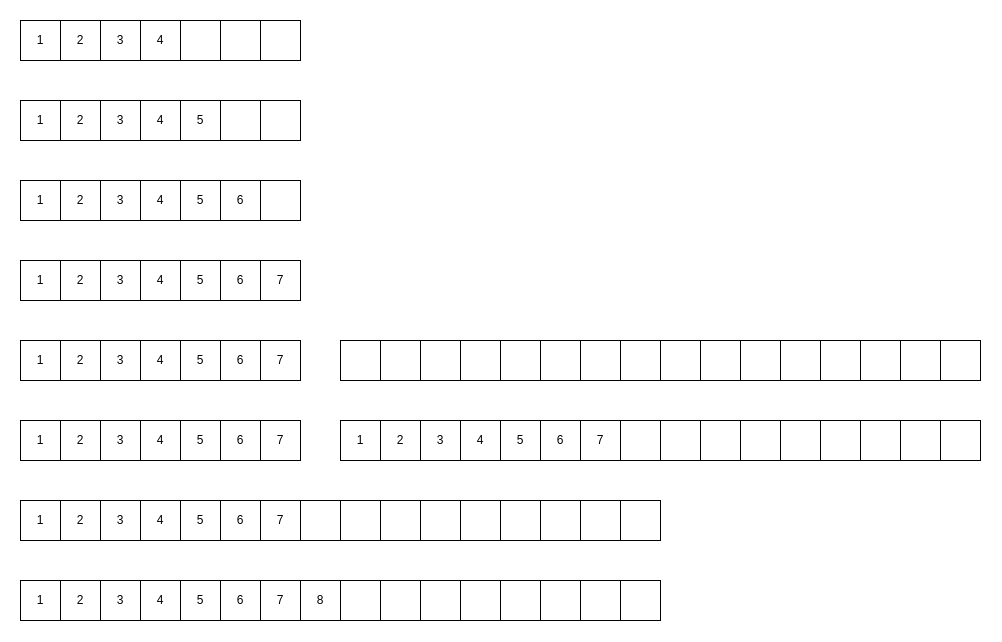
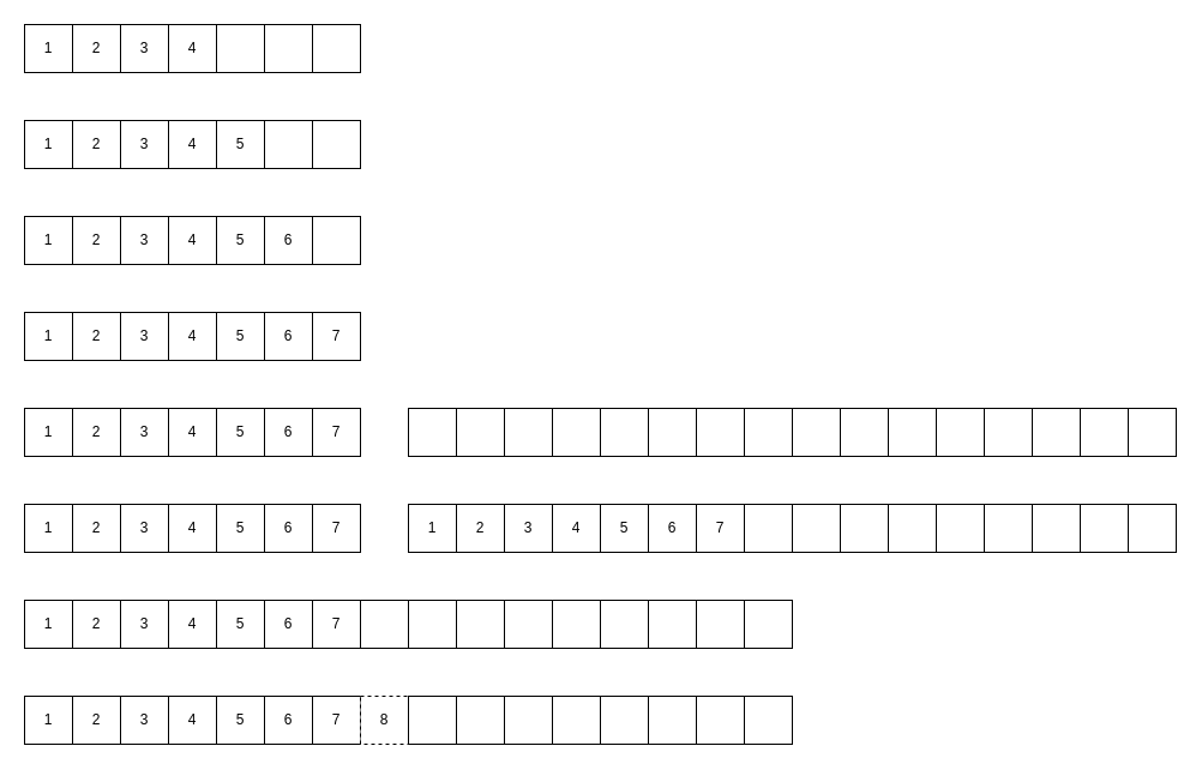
  <mxCell id="0" />
  <mxCell id="1" parent="0" />
  <mxCell id="2" value="1" style="whiteSpace=wrap;html=1;" vertex="1" parent="1"><mxGeometry x="20" y="20" width="40" height="40" as="geometry" /></mxCell>
  <mxCell id="3" value="3" style="whiteSpace=wrap;html=1;" vertex="1" parent="1"><mxGeometry x="100" y="20" width="40" height="40" as="geometry" /></mxCell>
  <mxCell id="4" value="2" style="whiteSpace=wrap;html=1;" vertex="1" parent="1"><mxGeometry x="60" y="20" width="40" height="40" as="geometry" /></mxCell>
  <mxCell id="5" value="4" style="whiteSpace=wrap;html=1;" vertex="1" parent="1"><mxGeometry x="140" y="20" width="40" height="40" as="geometry" /></mxCell>
  <mxCell id="6" value="" style="whiteSpace=wrap;html=1;" vertex="1" parent="1"><mxGeometry x="180" y="20" width="40" height="40" as="geometry" /></mxCell>
  <mxCell id="7" value="" style="whiteSpace=wrap;html=1;" vertex="1" parent="1"><mxGeometry x="260" y="20" width="40" height="40" as="geometry" /></mxCell>
  <mxCell id="8" value="" style="whiteSpace=wrap;html=1;" vertex="1" parent="1"><mxGeometry x="220" y="20" width="40" height="40" as="geometry" /></mxCell>
  <mxCell id="9" value="1" style="whiteSpace=wrap;html=1;" vertex="1" parent="1"><mxGeometry x="20" y="100" width="40" height="40" as="geometry" /></mxCell>
  <mxCell id="10" value="3" style="whiteSpace=wrap;html=1;" vertex="1" parent="1"><mxGeometry x="100" y="100" width="40" height="40" as="geometry" /></mxCell>
  <mxCell id="11" value="2" style="whiteSpace=wrap;html=1;" vertex="1" parent="1"><mxGeometry x="60" y="100" width="40" height="40" as="geometry" /></mxCell>
  <mxCell id="12" value="4" style="whiteSpace=wrap;html=1;" vertex="1" parent="1"><mxGeometry x="140" y="100" width="40" height="40" as="geometry" /></mxCell>
  <mxCell id="13" value="5" style="whiteSpace=wrap;html=1;" vertex="1" parent="1"><mxGeometry x="180" y="100" width="40" height="40" as="geometry" /></mxCell>
  <mxCell id="14" value="" style="whiteSpace=wrap;html=1;" vertex="1" parent="1"><mxGeometry x="260" y="100" width="40" height="40" as="geometry" /></mxCell>
  <mxCell id="15" value="" style="whiteSpace=wrap;html=1;" vertex="1" parent="1"><mxGeometry x="220" y="100" width="40" height="40" as="geometry" /></mxCell>
  <mxCell id="16" value="1" style="whiteSpace=wrap;html=1;" vertex="1" parent="1"><mxGeometry x="20" y="180" width="40" height="40" as="geometry" /></mxCell>
  <mxCell id="17" value="3" style="whiteSpace=wrap;html=1;" vertex="1" parent="1"><mxGeometry x="100" y="180" width="40" height="40" as="geometry" /></mxCell>
  <mxCell id="18" value="2" style="whiteSpace=wrap;html=1;" vertex="1" parent="1"><mxGeometry x="60" y="180" width="40" height="40" as="geometry" /></mxCell>
  <mxCell id="19" value="4" style="whiteSpace=wrap;html=1;" vertex="1" parent="1"><mxGeometry x="140" y="180" width="40" height="40" as="geometry" /></mxCell>
  <mxCell id="20" value="5" style="whiteSpace=wrap;html=1;" vertex="1" parent="1"><mxGeometry x="180" y="180" width="40" height="40" as="geometry" /></mxCell>
  <mxCell id="21" value="" style="whiteSpace=wrap;html=1;" vertex="1" parent="1"><mxGeometry x="260" y="180" width="40" height="40" as="geometry" /></mxCell>
  <mxCell id="22" value="6" style="whiteSpace=wrap;html=1;" vertex="1" parent="1"><mxGeometry x="220" y="180" width="40" height="40" as="geometry" /></mxCell>
  <mxCell id="23" value="1" style="whiteSpace=wrap;html=1;" vertex="1" parent="1"><mxGeometry x="20" y="260" width="40" height="40" as="geometry" /></mxCell>
  <mxCell id="24" value="3" style="whiteSpace=wrap;html=1;" vertex="1" parent="1"><mxGeometry x="100" y="260" width="40" height="40" as="geometry" /></mxCell>
  <mxCell id="25" value="2" style="whiteSpace=wrap;html=1;" vertex="1" parent="1"><mxGeometry x="60" y="260" width="40" height="40" as="geometry" /></mxCell>
  <mxCell id="26" value="4" style="whiteSpace=wrap;html=1;" vertex="1" parent="1"><mxGeometry x="140" y="260" width="40" height="40" as="geometry" /></mxCell>
  <mxCell id="27" value="5" style="whiteSpace=wrap;html=1;" vertex="1" parent="1"><mxGeometry x="180" y="260" width="40" height="40" as="geometry" /></mxCell>
  <mxCell id="28" value="7" style="whiteSpace=wrap;html=1;" vertex="1" parent="1"><mxGeometry x="260" y="260" width="40" height="40" as="geometry" /></mxCell>
  <mxCell id="29" value="6" style="whiteSpace=wrap;html=1;" vertex="1" parent="1"><mxGeometry x="220" y="260" width="40" height="40" as="geometry" /></mxCell>
  <mxCell id="30" value="" style="whiteSpace=wrap;html=1;" vertex="1" parent="1"><mxGeometry x="340" y="340" width="40" height="40" as="geometry" /></mxCell>
  <mxCell id="31" value="" style="whiteSpace=wrap;html=1;" vertex="1" parent="1"><mxGeometry x="420" y="340" width="40" height="40" as="geometry" /></mxCell>
  <mxCell id="32" value="" style="whiteSpace=wrap;html=1;" vertex="1" parent="1"><mxGeometry x="380" y="340" width="40" height="40" as="geometry" /></mxCell>
  <mxCell id="33" value="" style="whiteSpace=wrap;html=1;" vertex="1" parent="1"><mxGeometry x="460" y="340" width="40" height="40" as="geometry" /></mxCell>
  <mxCell id="34" value="" style="whiteSpace=wrap;html=1;" vertex="1" parent="1"><mxGeometry x="500" y="340" width="40" height="40" as="geometry" /></mxCell>
  <mxCell id="35" value="" style="whiteSpace=wrap;html=1;" vertex="1" parent="1"><mxGeometry x="580" y="340" width="40" height="40" as="geometry" /></mxCell>
  <mxCell id="36" value="" style="whiteSpace=wrap;html=1;" vertex="1" parent="1"><mxGeometry x="540" y="340" width="40" height="40" as="geometry" /></mxCell>
  <mxCell id="37" value="1" style="whiteSpace=wrap;html=1;" vertex="1" parent="1"><mxGeometry x="20" y="340" width="40" height="40" as="geometry" /></mxCell>
  <mxCell id="38" value="3" style="whiteSpace=wrap;html=1;" vertex="1" parent="1"><mxGeometry x="100" y="340" width="40" height="40" as="geometry" /></mxCell>
  <mxCell id="39" value="2" style="whiteSpace=wrap;html=1;" vertex="1" parent="1"><mxGeometry x="60" y="340" width="40" height="40" as="geometry" /></mxCell>
  <mxCell id="40" value="4" style="whiteSpace=wrap;html=1;" vertex="1" parent="1"><mxGeometry x="140" y="340" width="40" height="40" as="geometry" /></mxCell>
  <mxCell id="41" value="5" style="whiteSpace=wrap;html=1;" vertex="1" parent="1"><mxGeometry x="180" y="340" width="40" height="40" as="geometry" /></mxCell>
  <mxCell id="42" value="7" style="whiteSpace=wrap;html=1;" vertex="1" parent="1"><mxGeometry x="260" y="340" width="40" height="40" as="geometry" /></mxCell>
  <mxCell id="43" value="6" style="whiteSpace=wrap;html=1;" vertex="1" parent="1"><mxGeometry x="220" y="340" width="40" height="40" as="geometry" /></mxCell>
  <mxCell id="44" value="" style="whiteSpace=wrap;html=1;" vertex="1" parent="1"><mxGeometry x="620" y="340" width="40" height="40" as="geometry" /></mxCell>
  <mxCell id="45" value="" style="whiteSpace=wrap;html=1;" vertex="1" parent="1"><mxGeometry x="700" y="340" width="40" height="40" as="geometry" /></mxCell>
  <mxCell id="46" value="" style="whiteSpace=wrap;html=1;" vertex="1" parent="1"><mxGeometry x="660" y="340" width="40" height="40" as="geometry" /></mxCell>
  <mxCell id="47" value="" style="whiteSpace=wrap;html=1;" vertex="1" parent="1"><mxGeometry x="740" y="340" width="40" height="40" as="geometry" /></mxCell>
  <mxCell id="48" value="" style="whiteSpace=wrap;html=1;" vertex="1" parent="1"><mxGeometry x="780" y="340" width="40" height="40" as="geometry" /></mxCell>
  <mxCell id="49" value="" style="whiteSpace=wrap;html=1;" vertex="1" parent="1"><mxGeometry x="860" y="340" width="40" height="40" as="geometry" /></mxCell>
  <mxCell id="50" value="" style="whiteSpace=wrap;html=1;" vertex="1" parent="1"><mxGeometry x="820" y="340" width="40" height="40" as="geometry" /></mxCell>
  <mxCell id="51" value="" style="whiteSpace=wrap;html=1;" vertex="1" parent="1"><mxGeometry x="940" y="340" width="40" height="40" as="geometry" /></mxCell>
  <mxCell id="52" value="" style="whiteSpace=wrap;html=1;" vertex="1" parent="1"><mxGeometry x="900" y="340" width="40" height="40" as="geometry" /></mxCell>
  <mxCell id="53" value="1" style="whiteSpace=wrap;html=1;" vertex="1" parent="1"><mxGeometry x="340" y="420" width="40" height="40" as="geometry" /></mxCell>
  <mxCell id="54" value="3" style="whiteSpace=wrap;html=1;" vertex="1" parent="1"><mxGeometry x="420" y="420" width="40" height="40" as="geometry" /></mxCell>
  <mxCell id="55" value="2" style="whiteSpace=wrap;html=1;" vertex="1" parent="1"><mxGeometry x="380" y="420" width="40" height="40" as="geometry" /></mxCell>
  <mxCell id="56" value="4" style="whiteSpace=wrap;html=1;" vertex="1" parent="1"><mxGeometry x="460" y="420" width="40" height="40" as="geometry" /></mxCell>
  <mxCell id="57" value="5" style="whiteSpace=wrap;html=1;" vertex="1" parent="1"><mxGeometry x="500" y="420" width="40" height="40" as="geometry" /></mxCell>
  <mxCell id="58" value="7" style="whiteSpace=wrap;html=1;" vertex="1" parent="1"><mxGeometry x="580" y="420" width="40" height="40" as="geometry" /></mxCell>
  <mxCell id="59" value="6" style="whiteSpace=wrap;html=1;" vertex="1" parent="1"><mxGeometry x="540" y="420" width="40" height="40" as="geometry" /></mxCell>
  <mxCell id="60" value="1" style="whiteSpace=wrap;html=1;" vertex="1" parent="1"><mxGeometry x="20" y="420" width="40" height="40" as="geometry" /></mxCell>
  <mxCell id="61" value="3" style="whiteSpace=wrap;html=1;" vertex="1" parent="1"><mxGeometry x="100" y="420" width="40" height="40" as="geometry" /></mxCell>
  <mxCell id="62" value="2" style="whiteSpace=wrap;html=1;" vertex="1" parent="1"><mxGeometry x="60" y="420" width="40" height="40" as="geometry" /></mxCell>
  <mxCell id="63" value="4" style="whiteSpace=wrap;html=1;" vertex="1" parent="1"><mxGeometry x="140" y="420" width="40" height="40" as="geometry" /></mxCell>
  <mxCell id="64" value="5" style="whiteSpace=wrap;html=1;" vertex="1" parent="1"><mxGeometry x="180" y="420" width="40" height="40" as="geometry" /></mxCell>
  <mxCell id="65" value="7" style="whiteSpace=wrap;html=1;" vertex="1" parent="1"><mxGeometry x="260" y="420" width="40" height="40" as="geometry" /></mxCell>
  <mxCell id="66" value="6" style="whiteSpace=wrap;html=1;" vertex="1" parent="1"><mxGeometry x="220" y="420" width="40" height="40" as="geometry" /></mxCell>
  <mxCell id="67" value="" style="whiteSpace=wrap;html=1;" vertex="1" parent="1"><mxGeometry x="620" y="420" width="40" height="40" as="geometry" /></mxCell>
  <mxCell id="68" value="" style="whiteSpace=wrap;html=1;" vertex="1" parent="1"><mxGeometry x="700" y="420" width="40" height="40" as="geometry" /></mxCell>
  <mxCell id="69" value="" style="whiteSpace=wrap;html=1;" vertex="1" parent="1"><mxGeometry x="660" y="420" width="40" height="40" as="geometry" /></mxCell>
  <mxCell id="70" value="" style="whiteSpace=wrap;html=1;" vertex="1" parent="1"><mxGeometry x="740" y="420" width="40" height="40" as="geometry" /></mxCell>
  <mxCell id="71" value="" style="whiteSpace=wrap;html=1;" vertex="1" parent="1"><mxGeometry x="780" y="420" width="40" height="40" as="geometry" /></mxCell>
  <mxCell id="72" value="" style="whiteSpace=wrap;html=1;" vertex="1" parent="1"><mxGeometry x="860" y="420" width="40" height="40" as="geometry" /></mxCell>
  <mxCell id="73" value="" style="whiteSpace=wrap;html=1;" vertex="1" parent="1"><mxGeometry x="820" y="420" width="40" height="40" as="geometry" /></mxCell>
  <mxCell id="74" value="" style="whiteSpace=wrap;html=1;" vertex="1" parent="1"><mxGeometry x="940" y="420" width="40" height="40" as="geometry" /></mxCell>
  <mxCell id="75" value="" style="whiteSpace=wrap;html=1;" vertex="1" parent="1"><mxGeometry x="900" y="420" width="40" height="40" as="geometry" /></mxCell>
  <mxCell id="76" value="1" style="whiteSpace=wrap;html=1;" vertex="1" parent="1"><mxGeometry x="20" y="500" width="40" height="40" as="geometry" /></mxCell>
  <mxCell id="77" value="3" style="whiteSpace=wrap;html=1;" vertex="1" parent="1"><mxGeometry x="100" y="500" width="40" height="40" as="geometry" /></mxCell>
  <mxCell id="78" value="2" style="whiteSpace=wrap;html=1;" vertex="1" parent="1"><mxGeometry x="60" y="500" width="40" height="40" as="geometry" /></mxCell>
  <mxCell id="79" value="4" style="whiteSpace=wrap;html=1;" vertex="1" parent="1"><mxGeometry x="140" y="500" width="40" height="40" as="geometry" /></mxCell>
  <mxCell id="80" value="5" style="whiteSpace=wrap;html=1;" vertex="1" parent="1"><mxGeometry x="180" y="500" width="40" height="40" as="geometry" /></mxCell>
  <mxCell id="81" value="7" style="whiteSpace=wrap;html=1;" vertex="1" parent="1"><mxGeometry x="260" y="500" width="40" height="40" as="geometry" /></mxCell>
  <mxCell id="82" value="6" style="whiteSpace=wrap;html=1;" vertex="1" parent="1"><mxGeometry x="220" y="500" width="40" height="40" as="geometry" /></mxCell>
  <mxCell id="83" value="" style="whiteSpace=wrap;html=1;" vertex="1" parent="1"><mxGeometry x="300" y="500" width="40" height="40" as="geometry" /></mxCell>
  <mxCell id="84" value="" style="whiteSpace=wrap;html=1;" vertex="1" parent="1"><mxGeometry x="380" y="500" width="40" height="40" as="geometry" /></mxCell>
  <mxCell id="85" value="" style="whiteSpace=wrap;html=1;" vertex="1" parent="1"><mxGeometry x="340" y="500" width="40" height="40" as="geometry" /></mxCell>
  <mxCell id="86" value="" style="whiteSpace=wrap;html=1;" vertex="1" parent="1"><mxGeometry x="420" y="500" width="40" height="40" as="geometry" /></mxCell>
  <mxCell id="87" value="" style="whiteSpace=wrap;html=1;" vertex="1" parent="1"><mxGeometry x="460" y="500" width="40" height="40" as="geometry" /></mxCell>
  <mxCell id="88" value="" style="whiteSpace=wrap;html=1;" vertex="1" parent="1"><mxGeometry x="540" y="500" width="40" height="40" as="geometry" /></mxCell>
  <mxCell id="89" value="" style="whiteSpace=wrap;html=1;" vertex="1" parent="1"><mxGeometry x="500" y="500" width="40" height="40" as="geometry" /></mxCell>
  <mxCell id="90" value="" style="whiteSpace=wrap;html=1;" vertex="1" parent="1"><mxGeometry x="620" y="500" width="40" height="40" as="geometry" /></mxCell>
  <mxCell id="91" value="" style="whiteSpace=wrap;html=1;" vertex="1" parent="1"><mxGeometry x="580" y="500" width="40" height="40" as="geometry" /></mxCell>
  <mxCell id="92" value="1" style="whiteSpace=wrap;html=1;" vertex="1" parent="1"><mxGeometry x="20" y="580" width="40" height="40" as="geometry" /></mxCell>
  <mxCell id="93" value="3" style="whiteSpace=wrap;html=1;" vertex="1" parent="1"><mxGeometry x="100" y="580" width="40" height="40" as="geometry" /></mxCell>
  <mxCell id="94" value="2" style="whiteSpace=wrap;html=1;" vertex="1" parent="1"><mxGeometry x="60" y="580" width="40" height="40" as="geometry" /></mxCell>
  <mxCell id="95" value="4" style="whiteSpace=wrap;html=1;" vertex="1" parent="1"><mxGeometry x="140" y="580" width="40" height="40" as="geometry" /></mxCell>
  <mxCell id="96" value="5" style="whiteSpace=wrap;html=1;" vertex="1" parent="1"><mxGeometry x="180" y="580" width="40" height="40" as="geometry" /></mxCell>
  <mxCell id="97" value="7" style="whiteSpace=wrap;html=1;" vertex="1" parent="1"><mxGeometry x="260" y="580" width="40" height="40" as="geometry" /></mxCell>
  <mxCell id="98" value="6" style="whiteSpace=wrap;html=1;" vertex="1" parent="1"><mxGeometry x="220" y="580" width="40" height="40" as="geometry" /></mxCell>
- <mxCell id="99" value="8" style="whiteSpace=wrap;html=1;" vertex="1" parent="1"><mxGeometry x="300" y="580" width="40" height="40" as="geometry" /></mxCell>
+ <mxCell id="99" value="8" style="whiteSpace=wrap;html=1;dashed=1;" vertex="1" parent="1"><mxGeometry x="300" y="580" width="40" height="40" as="geometry" /></mxCell>
  <mxCell id="100" value="" style="whiteSpace=wrap;html=1;" vertex="1" parent="1"><mxGeometry x="380" y="580" width="40" height="40" as="geometry" /></mxCell>
  <mxCell id="101" value="" style="whiteSpace=wrap;html=1;" vertex="1" parent="1"><mxGeometry x="340" y="580" width="40" height="40" as="geometry" /></mxCell>
  <mxCell id="102" value="" style="whiteSpace=wrap;html=1;" vertex="1" parent="1"><mxGeometry x="420" y="580" width="40" height="40" as="geometry" /></mxCell>
  <mxCell id="103" value="" style="whiteSpace=wrap;html=1;" vertex="1" parent="1"><mxGeometry x="460" y="580" width="40" height="40" as="geometry" /></mxCell>
  <mxCell id="104" value="" style="whiteSpace=wrap;html=1;" vertex="1" parent="1"><mxGeometry x="540" y="580" width="40" height="40" as="geometry" /></mxCell>
  <mxCell id="105" value="" style="whiteSpace=wrap;html=1;" vertex="1" parent="1"><mxGeometry x="500" y="580" width="40" height="40" as="geometry" /></mxCell>
  <mxCell id="106" value="" style="whiteSpace=wrap;html=1;" vertex="1" parent="1"><mxGeometry x="620" y="580" width="40" height="40" as="geometry" /></mxCell>
  <mxCell id="107" value="" style="whiteSpace=wrap;html=1;" vertex="1" parent="1"><mxGeometry x="580" y="580" width="40" height="40" as="geometry" /></mxCell>
